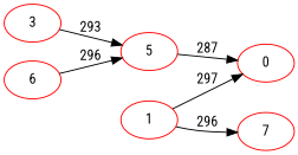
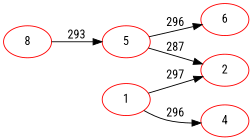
  digraph {
    fontname="Roboto Condensed"
    rankdir=LR
    node [color=red fontname="Roboto Condensed"]
    edge [fontname="Roboto Condensed"]
-   3
+   3 [label=8]
    5
    6
-   2 [label=0]
+   2
    1
-   4 [label=7]
+   4
    3 -> 5 [label=293]
-   6 -> 5 [label=296]
+   5 -> 6 [label=296]
    5 -> 2 [label=287]
    1 -> 2 [label=297]
    1 -> 4 [label=296]
  }
